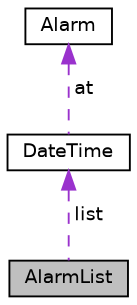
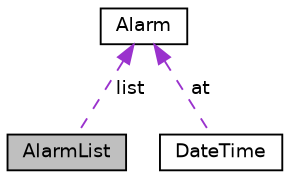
  digraph {
    fontname="DejaVu Sans"
    node [color=black fontname="DejaVu Sans" fontsize=10 shape=record]
    edge [color=darkorchid3 dir=back fontname="DejaVu Sans" fontsize=10 labelfontname=Helvetica labelfontsize=10 style=dashed]
    n1 [fillcolor=grey75 fontcolor=black height=0.2 label=AlarmList style=filled width=0.4]
    n2 [height=0.2 label=Alarm width=0.4]
    n3 [height=0.2 label=DateTime width=0.4]
-   n3 -> n1 [label=" list"]
+   n2 -> n1 [label=" list"]
    n2 -> n3 [label=" at"]
  }
